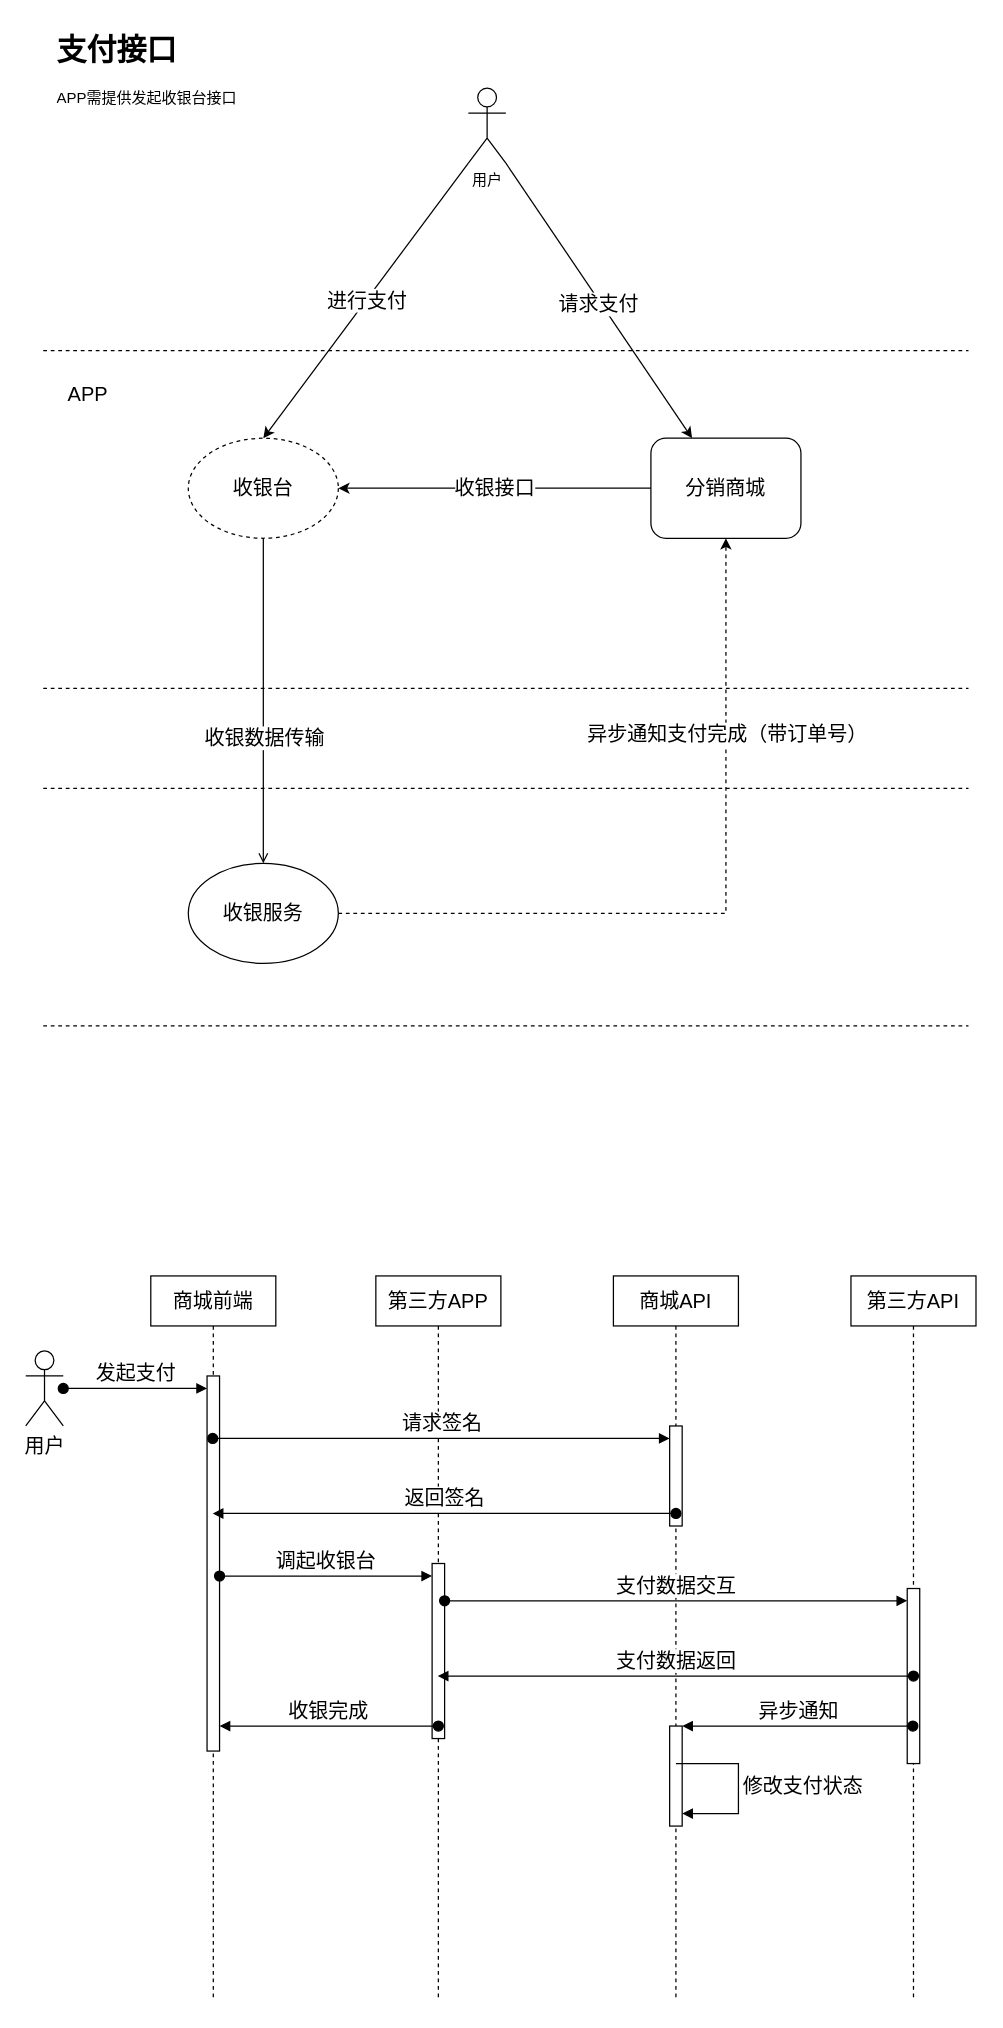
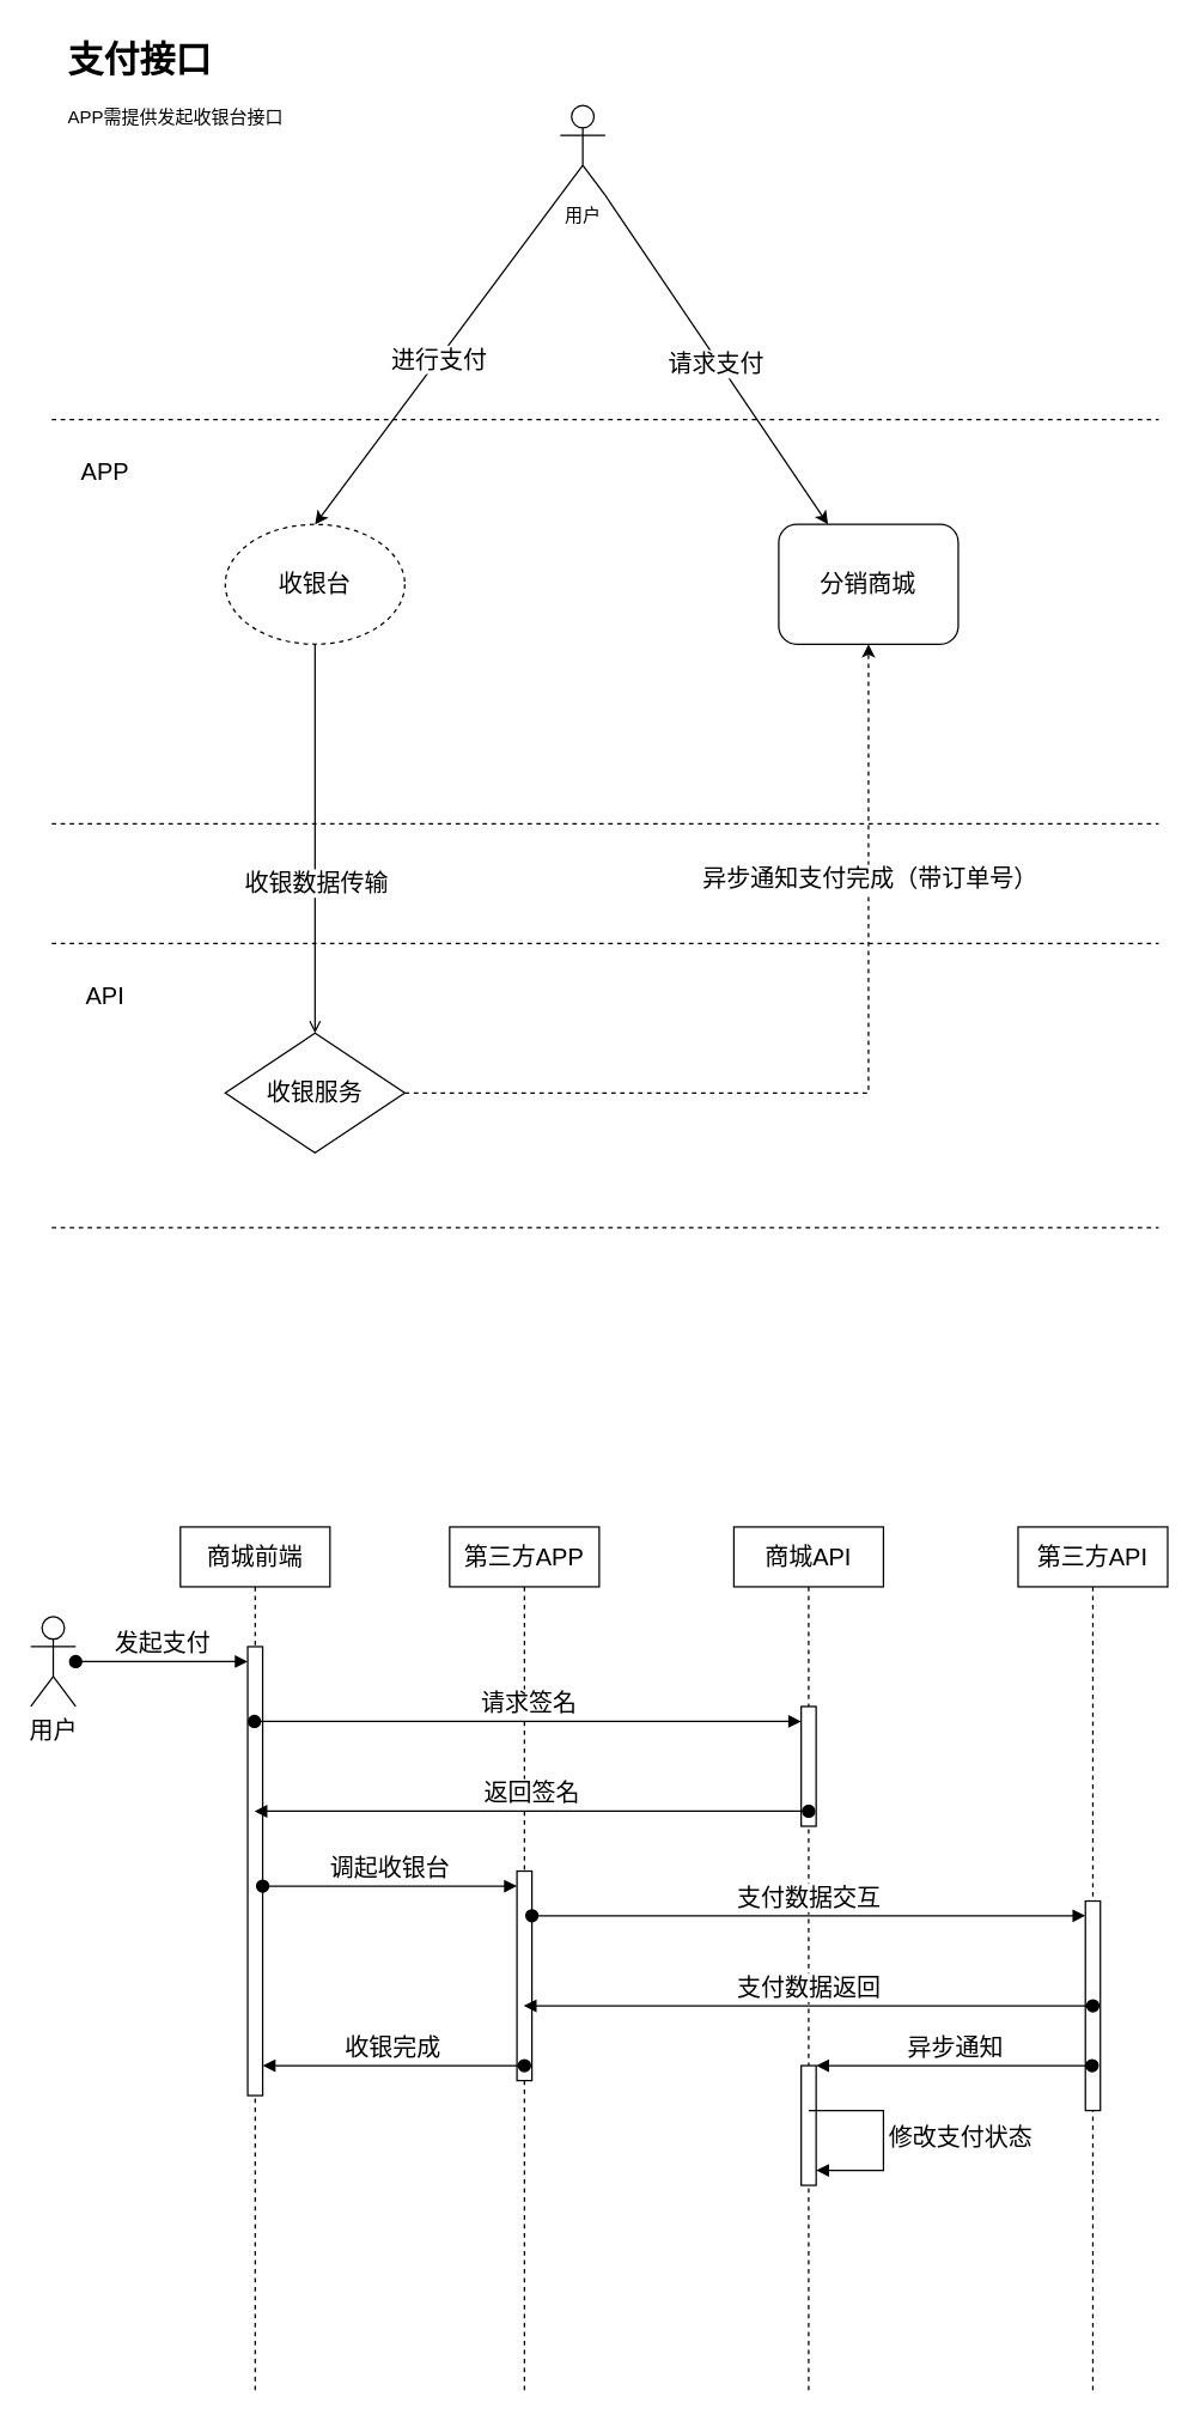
  <mxCell id="0" />
  <mxCell id="1" parent="0" />
  <mxCell id="2" value="&lt;h1&gt;支付接口&lt;/h1&gt;&lt;p&gt;APP需提供发起收银台接口&lt;/p&gt;" style="text;html=1;strokeColor=none;fillColor=none;spacing=5;spacingTop=-20;whiteSpace=wrap;overflow=hidden;rounded=0;" vertex="1" parent="1"><mxGeometry x="40" y="20" width="190" height="120" as="geometry" /></mxCell>
  <mxCell id="3" style="rounded=0;orthogonalLoop=1;jettySize=auto;html=1;exitX=1;exitY=1;exitDx=0;exitDy=0;exitPerimeter=0;fontSize=16;" edge="1" parent="1" source="7" target="11"><mxGeometry relative="1" as="geometry" /></mxCell>
  <mxCell id="4" value="请求支付" style="edgeLabel;html=1;align=center;verticalAlign=middle;resizable=0;points=[];fontSize=16;" vertex="1" connectable="0" parent="3"><mxGeometry x="0.011" y="-2" relative="1" as="geometry"><mxPoint as="offset" /></mxGeometry></mxCell>
  <mxCell id="5" style="edgeStyle=none;rounded=0;orthogonalLoop=1;jettySize=auto;html=1;exitX=0;exitY=1;exitDx=0;exitDy=0;exitPerimeter=0;entryX=0.5;entryY=0;entryDx=0;entryDy=0;fontSize=16;" edge="1" parent="1" source="7" target="15"><mxGeometry relative="1" as="geometry" /></mxCell>
  <mxCell id="6" value="进行支付" style="edgeLabel;html=1;align=center;verticalAlign=middle;resizable=0;points=[];fontSize=16;" vertex="1" connectable="0" parent="5"><mxGeometry x="-0.01" relative="1" as="geometry"><mxPoint as="offset" /></mxGeometry></mxCell>
  <mxCell id="7" value="用户" style="shape=umlActor;verticalLabelPosition=bottom;verticalAlign=top;html=1;outlineConnect=0;" vertex="1" parent="1"><mxGeometry x="374" y="70" width="30" height="60" as="geometry" /></mxCell>
  <mxCell id="8" value="" style="endArrow=none;dashed=1;html=1;" edge="1" parent="1"><mxGeometry width="50" height="50" relative="1" as="geometry"><mxPoint x="34" y="280" as="sourcePoint" /><mxPoint x="774" y="280" as="targetPoint" /></mxGeometry></mxCell>
  <mxCell id="9" value="APP" style="text;html=1;strokeColor=none;fillColor=none;align=center;verticalAlign=middle;whiteSpace=wrap;rounded=0;fontSize=16;" vertex="1" parent="1"><mxGeometry x="40" y="300" width="60" height="30" as="geometry" /></mxCell>
- <mxCell id="10" value="收银接口" style="edgeStyle=none;rounded=0;orthogonalLoop=1;jettySize=auto;html=1;exitX=0;exitY=0.5;exitDx=0;exitDy=0;fontSize=16;" edge="1" parent="1" source="11" target="15"><mxGeometry relative="1" as="geometry" /></mxCell>
  <mxCell id="11" value="分销商城" style="whiteSpace=wrap;html=1;fontSize=16;rounded=1;" vertex="1" parent="1"><mxGeometry x="520" y="350" width="120" height="80" as="geometry" /></mxCell>
  <mxCell id="12" value="" style="endArrow=none;dashed=1;html=1;" edge="1" parent="1"><mxGeometry width="50" height="50" relative="1" as="geometry"><mxPoint x="34" y="550" as="sourcePoint" /><mxPoint x="774" y="550" as="targetPoint" /></mxGeometry></mxCell>
  <mxCell id="13" style="edgeStyle=orthogonalEdgeStyle;rounded=0;orthogonalLoop=1;jettySize=auto;html=1;exitX=0.5;exitY=1;exitDx=0;exitDy=0;fontSize=16;endArrow=open;" edge="1" parent="1" source="15" target="21"><mxGeometry relative="1" as="geometry" /></mxCell>
  <mxCell id="14" value="收银数据传输" style="edgeLabel;html=1;align=center;verticalAlign=middle;resizable=0;points=[];fontSize=16;" vertex="1" connectable="0" parent="13"><mxGeometry x="0.223" relative="1" as="geometry"><mxPoint as="offset" /></mxGeometry></mxCell>
  <mxCell id="15" value="收银台" style="ellipse;whiteSpace=wrap;html=1;fontSize=16;dashed=1;" vertex="1" parent="1"><mxGeometry x="150" y="350" width="120" height="80" as="geometry" /></mxCell>
  <mxCell id="16" value="" style="endArrow=none;dashed=1;html=1;" edge="1" parent="1"><mxGeometry width="50" height="50" relative="1" as="geometry"><mxPoint x="34" y="630" as="sourcePoint" /><mxPoint x="774" y="630" as="targetPoint" /></mxGeometry></mxCell>
  <mxCell id="17" value="" style="endArrow=none;dashed=1;html=1;" edge="1" parent="1"><mxGeometry width="50" height="50" relative="1" as="geometry"><mxPoint x="34" y="820" as="sourcePoint" /><mxPoint x="774" y="820" as="targetPoint" /></mxGeometry></mxCell>
+ <mxCell id="18" value="API" style="text;html=1;strokeColor=none;fillColor=none;align=center;verticalAlign=middle;whiteSpace=wrap;rounded=0;fontSize=16;" vertex="1" parent="1"><mxGeometry x="40" y="650" width="60" height="30" as="geometry" /></mxCell>
  <mxCell id="19" style="edgeStyle=orthogonalEdgeStyle;rounded=0;orthogonalLoop=1;jettySize=auto;html=1;exitX=1;exitY=0.5;exitDx=0;exitDy=0;entryX=0.5;entryY=1;entryDx=0;entryDy=0;fontSize=16;dashed=1;" edge="1" parent="1" source="21" target="11"><mxGeometry relative="1" as="geometry" /></mxCell>
  <mxCell id="20" value="异步通知支付完成（带订单号）" style="edgeLabel;html=1;align=center;verticalAlign=middle;resizable=0;points=[];fontSize=16;" vertex="1" connectable="0" parent="19"><mxGeometry x="0.488" relative="1" as="geometry"><mxPoint as="offset" /></mxGeometry></mxCell>
- <mxCell id="21" value="收银服务" style="ellipse;whiteSpace=wrap;html=1;fontSize=16;" vertex="1" parent="1"><mxGeometry x="150" y="690" width="120" height="80" as="geometry" /></mxCell>
+ <mxCell id="21" value="收银服务" style="rhombus;whiteSpace=wrap;html=1;fontSize=16;" vertex="1" parent="1"><mxGeometry x="150" y="690" width="120" height="80" as="geometry" /></mxCell>
  <mxCell id="22" value="商城前端" style="shape=umlLifeline;perimeter=lifelinePerimeter;whiteSpace=wrap;html=1;container=1;collapsible=0;recursiveResize=0;outlineConnect=0;fontSize=16;" vertex="1" parent="1"><mxGeometry x="120" y="1020" width="100" height="580" as="geometry" /></mxCell>
  <mxCell id="23" value="" style="html=1;points=[];perimeter=orthogonalPerimeter;fontSize=16;" vertex="1" parent="22"><mxGeometry x="45" y="80" width="10" height="300" as="geometry" /></mxCell>
  <mxCell id="24" value="第三方APP" style="shape=umlLifeline;perimeter=lifelinePerimeter;whiteSpace=wrap;html=1;container=1;collapsible=0;recursiveResize=0;outlineConnect=0;fontSize=16;" vertex="1" parent="1"><mxGeometry x="300" y="1020" width="100" height="580" as="geometry" /></mxCell>
  <mxCell id="25" value="" style="html=1;points=[];perimeter=orthogonalPerimeter;fontSize=16;" vertex="1" parent="24"><mxGeometry x="45" y="230" width="10" height="140" as="geometry" /></mxCell>
  <mxCell id="26" value="收银完成" style="html=1;verticalAlign=bottom;startArrow=oval;startFill=1;endArrow=block;startSize=8;fontSize=16;" edge="1" parent="24" target="23"><mxGeometry width="60" relative="1" as="geometry"><mxPoint x="50" y="360" as="sourcePoint" /><mxPoint x="-120" y="358" as="targetPoint" /></mxGeometry></mxCell>
  <mxCell id="27" value="商城API" style="shape=umlLifeline;perimeter=lifelinePerimeter;whiteSpace=wrap;html=1;container=1;collapsible=0;recursiveResize=0;outlineConnect=0;fontSize=16;" vertex="1" parent="1"><mxGeometry x="490" y="1020" width="100" height="580" as="geometry" /></mxCell>
  <mxCell id="28" value="" style="html=1;points=[];perimeter=orthogonalPerimeter;fontSize=16;" vertex="1" parent="27"><mxGeometry x="45" y="120" width="10" height="80" as="geometry" /></mxCell>
  <mxCell id="29" value="返回签名" style="html=1;verticalAlign=bottom;startArrow=oval;startFill=1;endArrow=block;startSize=8;fontSize=16;" edge="1" parent="27" target="22"><mxGeometry width="60" relative="1" as="geometry"><mxPoint x="50" y="190" as="sourcePoint" /><mxPoint x="110" y="190" as="targetPoint" /></mxGeometry></mxCell>
  <mxCell id="30" value="" style="html=1;points=[];perimeter=orthogonalPerimeter;fontSize=16;" vertex="1" parent="27"><mxGeometry x="45" y="360" width="10" height="80" as="geometry" /></mxCell>
  <mxCell id="31" value="第三方API" style="shape=umlLifeline;perimeter=lifelinePerimeter;whiteSpace=wrap;html=1;container=1;collapsible=0;recursiveResize=0;outlineConnect=0;fontSize=16;" vertex="1" parent="1"><mxGeometry x="680" y="1020" width="100" height="580" as="geometry" /></mxCell>
  <mxCell id="32" value="" style="html=1;points=[];perimeter=orthogonalPerimeter;fontSize=16;" vertex="1" parent="31"><mxGeometry x="45" y="250" width="10" height="140" as="geometry" /></mxCell>
  <mxCell id="33" value="支付数据返回" style="html=1;verticalAlign=bottom;startArrow=oval;startFill=1;endArrow=block;startSize=8;fontSize=16;" edge="1" parent="31" target="24"><mxGeometry width="60" relative="1" as="geometry"><mxPoint x="50" y="320" as="sourcePoint" /><mxPoint x="-200" y="330" as="targetPoint" /></mxGeometry></mxCell>
  <mxCell id="34" value="用户" style="shape=umlActor;verticalLabelPosition=bottom;verticalAlign=top;html=1;fontSize=16;" vertex="1" parent="1"><mxGeometry x="20" y="1080" width="30" height="60" as="geometry" /></mxCell>
  <mxCell id="35" value="发起支付" style="html=1;verticalAlign=bottom;startArrow=oval;endArrow=block;startSize=8;fontSize=16;" edge="1" target="23" parent="1" source="34"><mxGeometry relative="1" as="geometry"><mxPoint x="105" y="1100" as="sourcePoint" /></mxGeometry></mxCell>
  <mxCell id="36" value="请求签名" style="html=1;verticalAlign=bottom;startArrow=oval;endArrow=block;startSize=8;fontSize=16;" edge="1" target="28" parent="1" source="22"><mxGeometry relative="1" as="geometry"><mxPoint x="475" y="1140" as="sourcePoint" /><Array as="points"><mxPoint x="270" y="1150" /></Array></mxGeometry></mxCell>
  <mxCell id="37" value="调起收银台" style="html=1;verticalAlign=bottom;startArrow=oval;endArrow=block;startSize=8;fontSize=16;" edge="1" target="25" parent="1" source="23"><mxGeometry relative="1" as="geometry"><mxPoint x="285" y="1250" as="sourcePoint" /><Array as="points"><mxPoint x="260" y="1260" /></Array></mxGeometry></mxCell>
  <mxCell id="38" value="支付数据交互" style="html=1;verticalAlign=bottom;startArrow=oval;endArrow=block;startSize=8;fontSize=16;exitX=1;exitY=0.213;exitDx=0;exitDy=0;exitPerimeter=0;" edge="1" target="32" parent="1" source="25"><mxGeometry relative="1" as="geometry"><mxPoint x="665" y="1270" as="sourcePoint" /></mxGeometry></mxCell>
  <mxCell id="39" value="异步通知" style="html=1;verticalAlign=bottom;startArrow=oval;endArrow=block;startSize=8;fontSize=16;" edge="1" target="30" parent="1" source="31"><mxGeometry relative="1" as="geometry"><mxPoint x="475" y="1380" as="sourcePoint" /></mxGeometry></mxCell>
  <mxCell id="40" value="修改支付状态" style="edgeStyle=orthogonalEdgeStyle;html=1;align=left;spacingLeft=2;endArrow=block;rounded=0;fontSize=16;" edge="1" target="30" parent="1"><mxGeometry relative="1" as="geometry"><mxPoint x="540" y="1410" as="sourcePoint" /><Array as="points"><mxPoint x="590" y="1410" /><mxPoint x="590" y="1450" /></Array></mxGeometry></mxCell>
